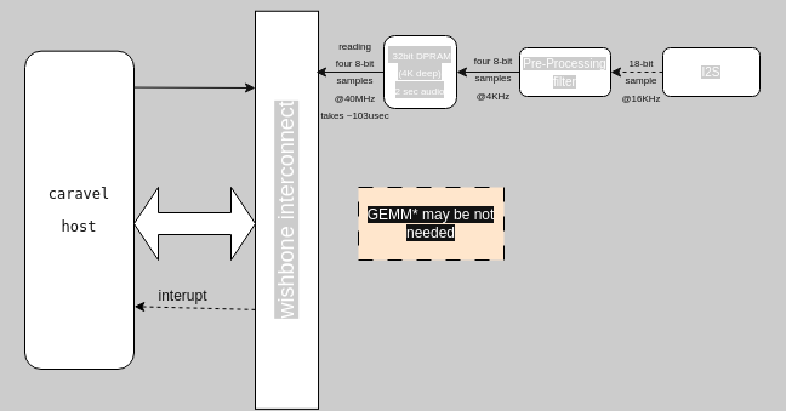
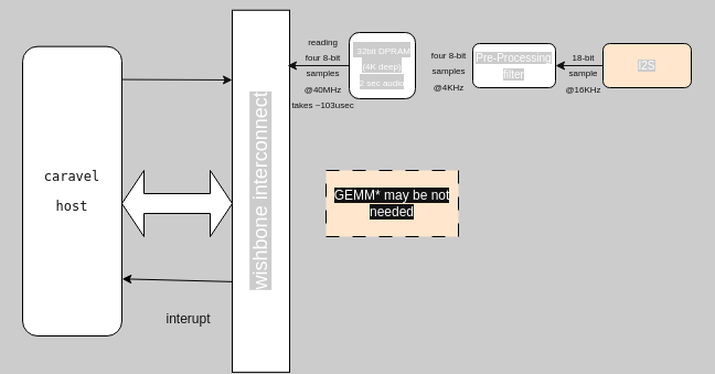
  <mxCell id="0" />
  <mxCell id="1" parent="0" />
  <mxCell id="2" value="&lt;font style=&quot;font-size: 8px;&quot;&gt;four 8-bit &lt;br&gt;samples &lt;br&gt;@4KHz&lt;/font&gt;" style="text;html=1;align=center;verticalAlign=middle;resizable=0;points=[];autosize=1;strokeColor=none;fillColor=none;fontColor=#121212;" parent="1" vertex="1"><mxGeometry x="376" y="33" width="60" height="60" as="geometry" /></mxCell>
  <mxCell id="3" value="&lt;font style=&quot;font-size: 8px;&quot;&gt;18-bit &lt;br&gt;sample&lt;br&gt;@16KHz&lt;br&gt;&lt;/font&gt;" style="text;html=1;align=center;verticalAlign=middle;resizable=0;points=[];autosize=1;strokeColor=none;fillColor=none;fontColor=#121212;" parent="1" vertex="1"><mxGeometry x="498" y="35" width="60" height="60" as="geometry" /></mxCell>
  <mxCell id="4" value="&lt;font style=&quot;font-size: 8px;&quot;&gt;reading &lt;br&gt;four 8-bit &lt;br&gt;samples &lt;br&gt;@40MHz&lt;br&gt;takes ~103usec&lt;br&gt;&lt;/font&gt;" style="text;html=1;align=center;verticalAlign=middle;resizable=0;points=[];autosize=1;strokeColor=none;fillColor=none;fontColor=#121212;" parent="1" vertex="1"><mxGeometry x="252" y="20" width="80" height="90" as="geometry" /></mxCell>
  <mxCell id="5" value="&lt;pre class=&quot;notranslate&quot;&gt;&lt;code&gt;caravel&lt;/code&gt;&lt;/pre&gt;&lt;pre class=&quot;notranslate&quot;&gt;&lt;code&gt;host&lt;/code&gt;&lt;/pre&gt;" style="rounded=1;whiteSpace=wrap;html=1;fontColor=#121212;labelBackgroundColor=none;" parent="1" vertex="1"><mxGeometry x="20" y="41.66" width="90" height="262.34" as="geometry" /></mxCell>
- <mxCell id="6" style="edgeStyle=none;html=1;exitX=0;exitY=0.5;exitDx=0;exitDy=0;entryX=1;entryY=0.5;entryDx=0;entryDy=0;fontColor=#121212;strokeColor=#121212;dashed=1;" parent="1" source="7" target="17" edge="1"><mxGeometry relative="1" as="geometry"><mxPoint x="526" y="59" as="targetPoint" /></mxGeometry></mxCell>
- <mxCell id="7" value="&lt;font style=&quot;font-size: 10px; background-color: rgb(204, 204, 204);&quot;&gt;I2S&lt;/font&gt;" style="rounded=1;whiteSpace=wrap;html=1;fontColor=#FFFFFF;" parent="1" vertex="1"><mxGeometry x="546" y="39" width="80" height="40" as="geometry" /></mxCell>
- <mxCell id="8" style="edgeStyle=none;html=1;exitX=0.25;exitY=0;exitDx=0;exitDy=0;entryX=1.002;entryY=0.803;entryDx=0;entryDy=0;entryPerimeter=0;fontColor=#121212;strokeColor=#000000;dashed=1;" parent="1" source="9" target="5" edge="1"><mxGeometry relative="1" as="geometry" /></mxCell>
+ <mxCell id="6" style="edgeStyle=none;html=1;exitX=0;exitY=0.5;exitDx=0;exitDy=0;entryX=1;entryY=0.5;entryDx=0;entryDy=0;fontColor=#121212;strokeColor=#121212;" parent="1" source="7" target="17" edge="1"><mxGeometry relative="1" as="geometry"><mxPoint x="526" y="59" as="targetPoint" /></mxGeometry></mxCell>
+ <mxCell id="7" value="&lt;font style=&quot;font-size: 10px; background-color: rgb(204, 204, 204);&quot;&gt;I2S&lt;/font&gt;" style="rounded=1;whiteSpace=wrap;html=1;fontColor=#FFFFFF;fillColor=#ffe6cc;" parent="1" vertex="1"><mxGeometry x="546" y="39" width="80" height="40" as="geometry" /></mxCell>
+ <mxCell id="8" style="edgeStyle=none;html=1;exitX=0.25;exitY=0;exitDx=0;exitDy=0;entryX=1.002;entryY=0.803;entryDx=0;entryDy=0;entryPerimeter=0;fontColor=#121212;strokeColor=#000000;" parent="1" source="9" target="5" edge="1"><mxGeometry relative="1" as="geometry" /></mxCell>
  <mxCell id="9" value="&lt;font style=&quot;font-size: 18px; background-color: rgb(204, 204, 204);&quot;&gt;wishbone interconnect&lt;/font&gt;" style="rounded=0;whiteSpace=wrap;html=1;rotation=-90;fontColor=#FFFFFF;" parent="1" vertex="1"><mxGeometry x="71.95" y="146.82" width="328.13" height="52.02" as="geometry" /></mxCell>
  <mxCell id="10" style="edgeStyle=none;html=1;exitX=0;exitY=0.5;exitDx=0;exitDy=0;fontColor=#121212;strokeColor=#121212;" parent="1" source="11" edge="1"><mxGeometry relative="1" as="geometry"><mxPoint x="260" y="59" as="targetPoint" /></mxGeometry></mxCell>
  <mxCell id="11" value="&lt;span style=&quot;background-color: rgb(204, 204, 204);&quot;&gt;&amp;nbsp;&lt;font style=&quot;font-size: 8px;&quot;&gt;32bit DPRAM&lt;br&gt;(4K deep)&lt;br&gt;2 sec audio&lt;/font&gt;&lt;/span&gt;" style="rounded=1;whiteSpace=wrap;html=1;fontColor=#FFFFFF;" parent="1" vertex="1"><mxGeometry x="316" y="29" width="60" height="60" as="geometry" /></mxCell>
  <mxCell id="12" value="" style="shape=doubleArrow;whiteSpace=wrap;html=1;fontColor=#121212;" parent="1" vertex="1"><mxGeometry x="110" y="154" width="100" height="60" as="geometry" /></mxCell>
  <mxCell id="13" value="&lt;font style=&quot;font-size: 12px;&quot;&gt;32 bit&amp;nbsp; io bus&amp;nbsp;&lt;/font&gt;" style="text;html=1;align=center;verticalAlign=middle;resizable=0;points=[];autosize=1;strokeColor=none;fillColor=none;fontSize=18;fontColor=#FFFFFF;" parent="1" vertex="1"><mxGeometry x="115" y="164" width="90" height="40" as="geometry" /></mxCell>
  <mxCell id="14" value="" style="endArrow=classic;html=1;exitX=0.997;exitY=0.114;exitDx=0;exitDy=0;exitPerimeter=0;fontColor=#121212;strokeColor=#121212;" parent="1" source="5" edge="1"><mxGeometry width="50" height="50" relative="1" as="geometry"><mxPoint x="100" y="4" as="sourcePoint" /><mxPoint x="210" y="72" as="targetPoint" /></mxGeometry></mxCell>
- <mxCell id="15" value="interupt" style="text;html=1;align=center;verticalAlign=middle;resizable=0;points=[];autosize=1;strokeColor=none;fillColor=none;fontColor=#121212;" parent="1" vertex="1"><mxGeometry x="120" y="229" width="60" height="30" as="geometry" /></mxCell>
- <mxCell id="16" style="edgeStyle=none;html=1;exitX=0;exitY=0.5;exitDx=0;exitDy=0;entryX=1;entryY=0.5;entryDx=0;entryDy=0;fontColor=#121212;strokeColor=#121212;" parent="1" source="17" target="11" edge="1"><mxGeometry relative="1" as="geometry" /></mxCell>
+ <mxCell id="15" value="interupt" style="text;html=1;align=center;verticalAlign=middle;resizable=0;points=[];autosize=1;strokeColor=none;fillColor=none;fontColor=#121212;" parent="1" vertex="1"><mxGeometry x="140" y="274" width="60" height="30" as="geometry" /></mxCell>
  <mxCell id="17" value="&lt;font style=&quot;font-size: 10px; background-color: rgb(204, 204, 204);&quot;&gt;Pre-Processing filter&lt;/font&gt;" style="rounded=1;whiteSpace=wrap;html=1;fontColor=#FFFFFF;" parent="1" vertex="1"><mxGeometry x="428" y="39" width="75" height="40" as="geometry" /></mxCell>
  <mxCell id="18" value="&lt;span style=&quot;background-color: rgb(18, 18, 18);&quot;&gt;GEMM* may be not needed&lt;/span&gt;" style="rounded=0;whiteSpace=wrap;html=1;dashed=1;dashPattern=12 12;fontColor=#FFFFFF;fillColor=#ffe6cc;" parent="1" vertex="1"><mxGeometry x="295" y="154" width="120" height="60" as="geometry" /></mxCell>
